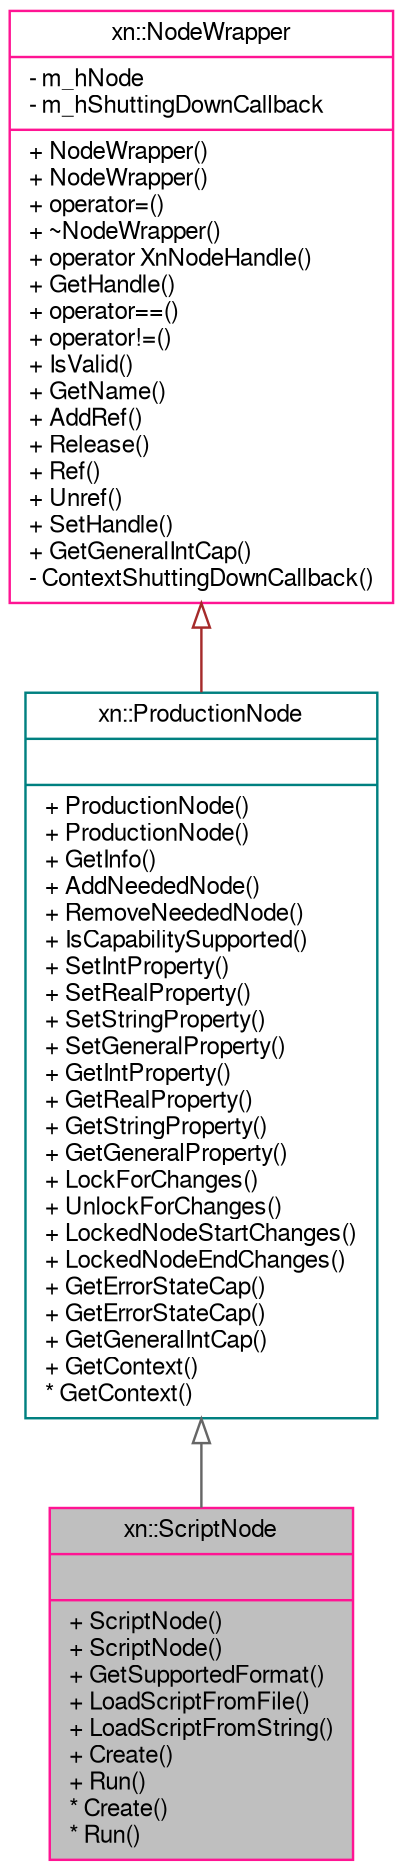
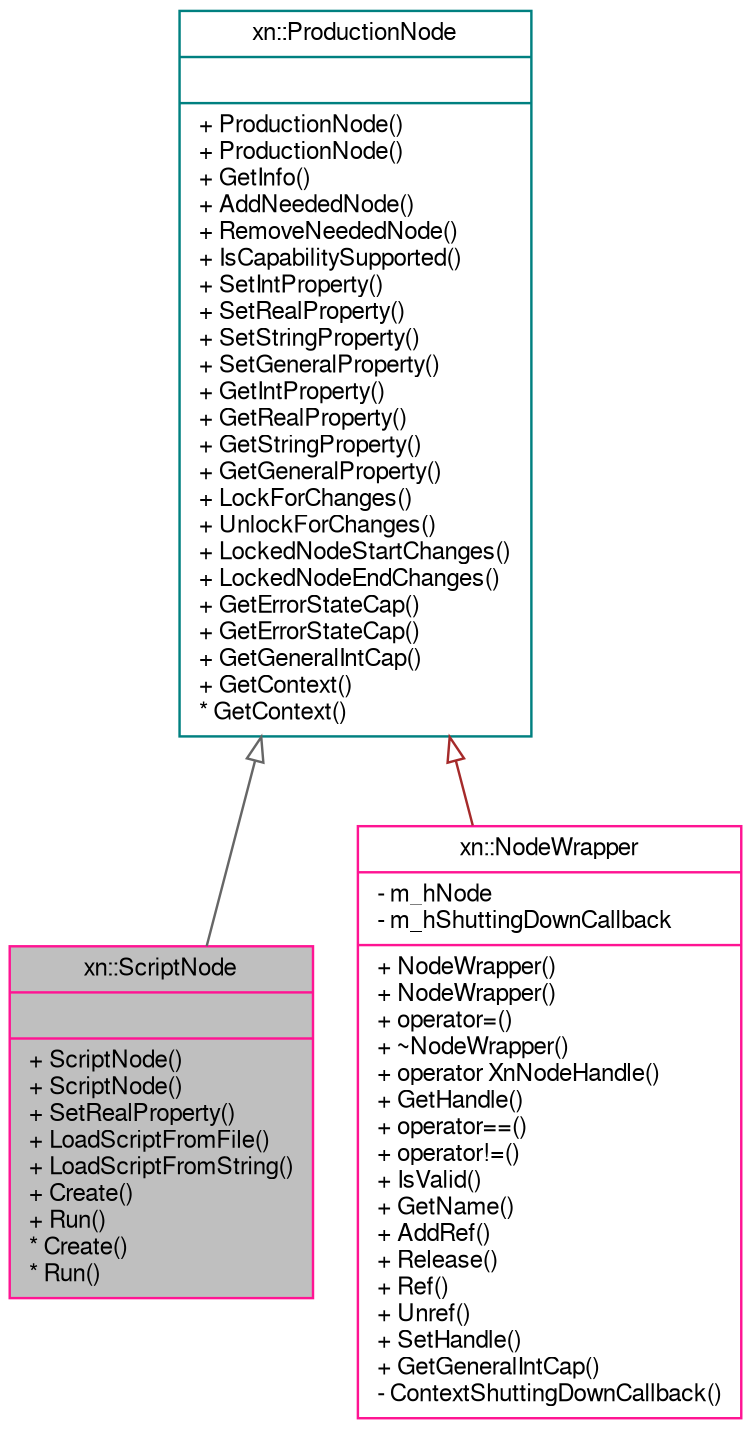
  digraph {
    node [color=deeppink fillcolor=white fontname=FreeSans fontsize=10 shape=record style=filled]
    edge [arrowtail=empty dir=back fontname=FreeSans fontsize=10 labelfontname=FreeSans labelfontsize=10 style=solid]
-   n1 [fillcolor=grey75 fontcolor=black height=0.2 label="{xn::ScriptNode\n||+ ScriptNode()\l+ ScriptNode()\l+ GetSupportedFormat()\l+ LoadScriptFromFile()\l+ LoadScriptFromString()\l+ Create()\l+ Run()\l* Create()\l* Run()\l}" width=0.4]
+   n1 [fillcolor=grey75 fontcolor=black height=0.2 label="{xn::ScriptNode\n||+ ScriptNode()\l+ ScriptNode()\l+ SetRealProperty()\l+ LoadScriptFromFile()\l+ LoadScriptFromString()\l+ Create()\l+ Run()\l* Create()\l* Run()\l}" width=0.4]
    n2 [color=teal height=0.2 label="{xn::ProductionNode\n||+ ProductionNode()\l+ ProductionNode()\l+ GetInfo()\l+ AddNeededNode()\l+ RemoveNeededNode()\l+ IsCapabilitySupported()\l+ SetIntProperty()\l+ SetRealProperty()\l+ SetStringProperty()\l+ SetGeneralProperty()\l+ GetIntProperty()\l+ GetRealProperty()\l+ GetStringProperty()\l+ GetGeneralProperty()\l+ LockForChanges()\l+ UnlockForChanges()\l+ LockedNodeStartChanges()\l+ LockedNodeEndChanges()\l+ GetErrorStateCap()\l+ GetErrorStateCap()\l+ GetGeneralIntCap()\l+ GetContext()\l* GetContext()\l}" width=0.4]
    n3 [height=0.2 label="{xn::NodeWrapper\n|- m_hNode\l- m_hShuttingDownCallback\l|+ NodeWrapper()\l+ NodeWrapper()\l+ operator=()\l+ ~NodeWrapper()\l+ operator XnNodeHandle()\l+ GetHandle()\l+ operator==()\l+ operator!=()\l+ IsValid()\l+ GetName()\l+ AddRef()\l+ Release()\l+ Ref()\l+ Unref()\l+ SetHandle()\l+ GetGeneralIntCap()\l- ContextShuttingDownCallback()\l}" width=0.4]
    n2 -> n1 [color=gray40]
-   n3 -> n2 [color=brown]
+   n2 -> n3 [color=brown]
  }
